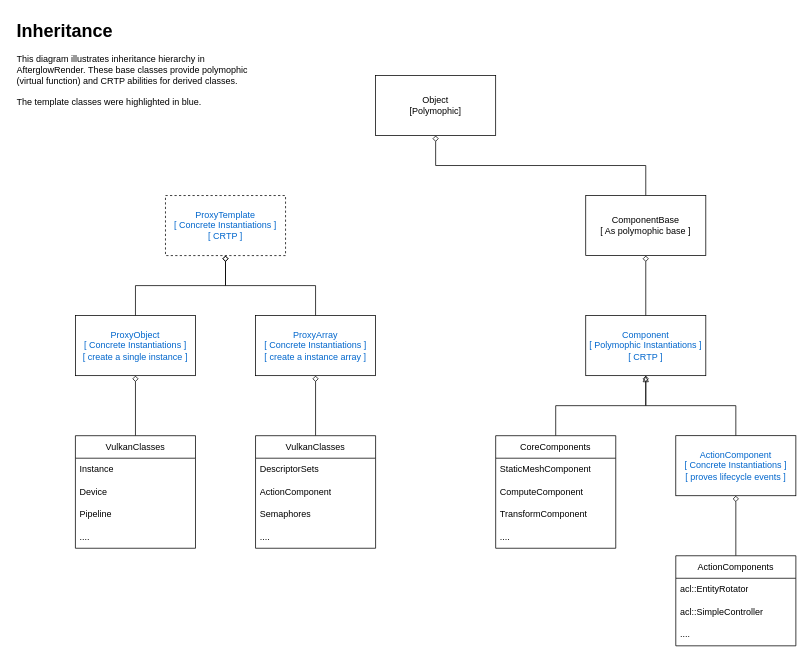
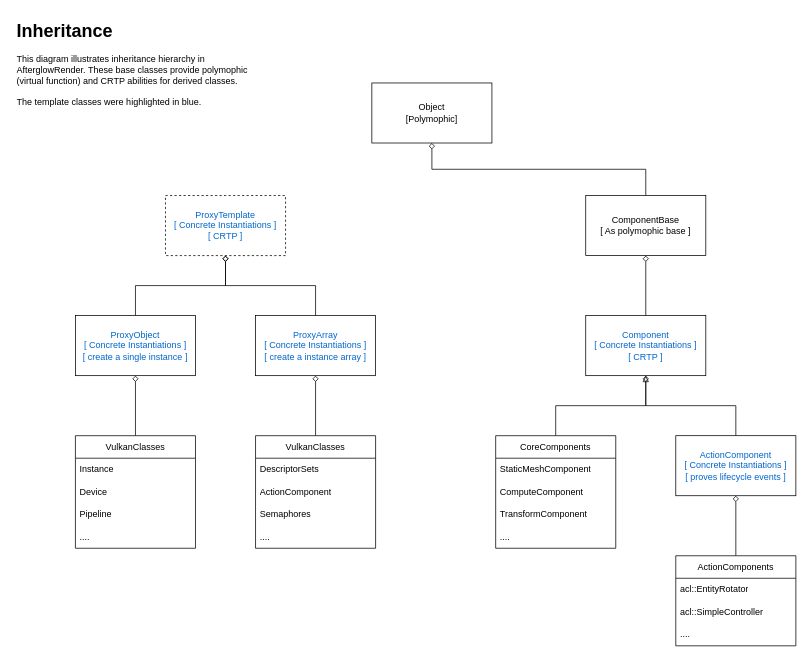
  <mxCell id="0" />
  <mxCell id="1" parent="0" />
- <mxCell id="2" value="Object&lt;div&gt;[Polymophic]&lt;/div&gt;" style="rounded=0;whiteSpace=wrap;html=1;" parent="1" vertex="1"><mxGeometry x="500" y="100" width="160" height="80" as="geometry" /></mxCell>
+ <mxCell id="2" value="Object&lt;div&gt;[Polymophic]&lt;/div&gt;" style="rounded=0;whiteSpace=wrap;html=1;" parent="1" vertex="1"><mxGeometry x="495" y="110" width="160" height="80" as="geometry" /></mxCell>
  <mxCell id="3" value="ProxyTemplate&lt;div&gt;[ Concrete Instantiations ]&lt;br&gt;[ CRTP ]&lt;/div&gt;" style="rounded=0;whiteSpace=wrap;html=1;fontColor=#0066CC;dashed=1;" parent="1" vertex="1"><mxGeometry x="220" y="260" width="160" height="80" as="geometry" /></mxCell>
  <mxCell id="4" style="edgeStyle=orthogonalEdgeStyle;rounded=0;orthogonalLoop=1;jettySize=auto;html=1;exitX=0.5;exitY=0;exitDx=0;exitDy=0;entryX=0.5;entryY=1;entryDx=0;entryDy=0;endArrow=diamond;endFill=0;" parent="1" source="5" target="3" edge="1"><mxGeometry relative="1" as="geometry" /></mxCell>
  <mxCell id="5" value="ProxyObject&lt;div&gt;[ Concrete Instantiations ]&lt;br&gt;[ create a single instance ]&lt;/div&gt;" style="rounded=0;whiteSpace=wrap;html=1;fontColor=#0066CC;" parent="1" vertex="1"><mxGeometry x="100" y="420" width="160" height="80" as="geometry" /></mxCell>
  <mxCell id="6" style="edgeStyle=orthogonalEdgeStyle;rounded=0;orthogonalLoop=1;jettySize=auto;html=1;exitX=0.5;exitY=0;exitDx=0;exitDy=0;entryX=0.5;entryY=1;entryDx=0;entryDy=0;endArrow=diamond;endFill=0;" parent="1" source="7" target="3" edge="1"><mxGeometry relative="1" as="geometry" /></mxCell>
  <mxCell id="7" value="ProxyArray&lt;div&gt;[ Concrete Instantiations ]&lt;br&gt;[ create a instance array ]&lt;/div&gt;" style="rounded=0;whiteSpace=wrap;html=1;fontColor=#0066CC;" parent="1" vertex="1"><mxGeometry x="340" y="420" width="160" height="80" as="geometry" /></mxCell>
  <mxCell id="8" style="edgeStyle=orthogonalEdgeStyle;rounded=0;orthogonalLoop=1;jettySize=auto;html=1;entryX=0.5;entryY=1;entryDx=0;entryDy=0;endArrow=diamond;endFill=0;" parent="1" source="9" target="5" edge="1"><mxGeometry relative="1" as="geometry" /></mxCell>
  <mxCell id="9" value="VulkanClasses" style="swimlane;fontStyle=0;childLayout=stackLayout;horizontal=1;startSize=30;horizontalStack=0;resizeParent=1;resizeParentMax=0;resizeLast=0;collapsible=1;marginBottom=0;whiteSpace=wrap;html=1;" parent="1" vertex="1"><mxGeometry x="100" y="580" width="160" height="150" as="geometry" /></mxCell>
  <mxCell id="10" value="Instance" style="text;strokeColor=none;fillColor=none;align=left;verticalAlign=middle;spacingLeft=4;spacingRight=4;overflow=hidden;points=[[0,0.5],[1,0.5]];portConstraint=eastwest;rotatable=0;whiteSpace=wrap;html=1;" parent="9" vertex="1"><mxGeometry y="30" width="160" height="30" as="geometry" /></mxCell>
  <mxCell id="11" value="Device" style="text;strokeColor=none;fillColor=none;align=left;verticalAlign=middle;spacingLeft=4;spacingRight=4;overflow=hidden;points=[[0,0.5],[1,0.5]];portConstraint=eastwest;rotatable=0;whiteSpace=wrap;html=1;" parent="9" vertex="1"><mxGeometry y="60" width="160" height="30" as="geometry" /></mxCell>
  <mxCell id="12" value="Pipeline" style="text;strokeColor=none;fillColor=none;align=left;verticalAlign=middle;spacingLeft=4;spacingRight=4;overflow=hidden;points=[[0,0.5],[1,0.5]];portConstraint=eastwest;rotatable=0;whiteSpace=wrap;html=1;" parent="9" vertex="1"><mxGeometry y="90" width="160" height="30" as="geometry" /></mxCell>
  <mxCell id="13" value="...." style="text;strokeColor=none;fillColor=none;align=left;verticalAlign=middle;spacingLeft=4;spacingRight=4;overflow=hidden;points=[[0,0.5],[1,0.5]];portConstraint=eastwest;rotatable=0;whiteSpace=wrap;html=1;" parent="9" vertex="1"><mxGeometry y="120" width="160" height="30" as="geometry" /></mxCell>
  <mxCell id="14" style="edgeStyle=orthogonalEdgeStyle;rounded=0;orthogonalLoop=1;jettySize=auto;html=1;exitX=0.5;exitY=0;exitDx=0;exitDy=0;endArrow=diamond;endFill=0;" parent="1" source="15" target="7" edge="1"><mxGeometry relative="1" as="geometry" /></mxCell>
  <mxCell id="15" value="VulkanClasses" style="swimlane;fontStyle=0;childLayout=stackLayout;horizontal=1;startSize=30;horizontalStack=0;resizeParent=1;resizeParentMax=0;resizeLast=0;collapsible=1;marginBottom=0;whiteSpace=wrap;html=1;" parent="1" vertex="1"><mxGeometry x="340" y="580" width="160" height="150" as="geometry" /></mxCell>
  <mxCell id="16" value="DescriptorSets" style="text;strokeColor=none;fillColor=none;align=left;verticalAlign=middle;spacingLeft=4;spacingRight=4;overflow=hidden;points=[[0,0.5],[1,0.5]];portConstraint=eastwest;rotatable=0;whiteSpace=wrap;html=1;" parent="15" vertex="1"><mxGeometry y="30" width="160" height="30" as="geometry" /></mxCell>
  <mxCell id="17" value="ActionComponent" style="text;strokeColor=none;fillColor=none;align=left;verticalAlign=middle;spacingLeft=4;spacingRight=4;overflow=hidden;points=[[0,0.5],[1,0.5]];portConstraint=eastwest;rotatable=0;whiteSpace=wrap;html=1;" parent="15" vertex="1"><mxGeometry y="60" width="160" height="30" as="geometry" /></mxCell>
  <mxCell id="18" value="Semaphores" style="text;strokeColor=none;fillColor=none;align=left;verticalAlign=middle;spacingLeft=4;spacingRight=4;overflow=hidden;points=[[0,0.5],[1,0.5]];portConstraint=eastwest;rotatable=0;whiteSpace=wrap;html=1;" parent="15" vertex="1"><mxGeometry y="90" width="160" height="30" as="geometry" /></mxCell>
  <mxCell id="19" value="...." style="text;strokeColor=none;fillColor=none;align=left;verticalAlign=middle;spacingLeft=4;spacingRight=4;overflow=hidden;points=[[0,0.5],[1,0.5]];portConstraint=eastwest;rotatable=0;whiteSpace=wrap;html=1;" parent="15" vertex="1"><mxGeometry y="120" width="160" height="30" as="geometry" /></mxCell>
  <mxCell id="20" style="edgeStyle=orthogonalEdgeStyle;rounded=0;orthogonalLoop=1;jettySize=auto;html=1;exitX=0.5;exitY=0;exitDx=0;exitDy=0;entryX=0.5;entryY=1;entryDx=0;entryDy=0;endArrow=diamond;endFill=0;" parent="1" source="21" target="2" edge="1"><mxGeometry relative="1" as="geometry" /></mxCell>
  <mxCell id="21" value="ComponentBase&lt;br&gt;[ As polymophic base ]" style="rounded=0;whiteSpace=wrap;html=1;" parent="1" vertex="1"><mxGeometry x="780" y="260" width="160" height="80" as="geometry" /></mxCell>
  <mxCell id="22" style="edgeStyle=orthogonalEdgeStyle;rounded=0;orthogonalLoop=1;jettySize=auto;html=1;exitX=0.5;exitY=0;exitDx=0;exitDy=0;endArrow=diamond;endFill=0;" parent="1" source="23" target="21" edge="1"><mxGeometry relative="1" as="geometry" /></mxCell>
- <mxCell id="23" value="Component&lt;div&gt;[ Polymophic Instantiations ]&lt;br&gt;[ CRTP ]&lt;/div&gt;" style="rounded=0;whiteSpace=wrap;html=1;fontColor=#0066CC;" parent="1" vertex="1"><mxGeometry x="780" y="420" width="160" height="80" as="geometry" /></mxCell>
+ <mxCell id="23" value="Component&lt;div&gt;[ Concrete Instantiations ]&lt;br&gt;[ CRTP ]&lt;/div&gt;" style="rounded=0;whiteSpace=wrap;html=1;fontColor=#0066CC;" parent="1" vertex="1"><mxGeometry x="780" y="420" width="160" height="80" as="geometry" /></mxCell>
  <mxCell id="24" style="edgeStyle=orthogonalEdgeStyle;rounded=0;orthogonalLoop=1;jettySize=auto;html=1;exitX=0.5;exitY=0;exitDx=0;exitDy=0;endArrow=block;endFill=0;" parent="1" source="25" target="23" edge="1"><mxGeometry relative="1" as="geometry" /></mxCell>
  <mxCell id="25" value="CoreComponents" style="swimlane;fontStyle=0;childLayout=stackLayout;horizontal=1;startSize=30;horizontalStack=0;resizeParent=1;resizeParentMax=0;resizeLast=0;collapsible=1;marginBottom=0;whiteSpace=wrap;html=1;" parent="1" vertex="1"><mxGeometry x="660" y="580" width="160" height="150" as="geometry" /></mxCell>
  <mxCell id="26" value="StaticMeshComponent" style="text;strokeColor=none;fillColor=none;align=left;verticalAlign=middle;spacingLeft=4;spacingRight=4;overflow=hidden;points=[[0,0.5],[1,0.5]];portConstraint=eastwest;rotatable=0;whiteSpace=wrap;html=1;" parent="25" vertex="1"><mxGeometry y="30" width="160" height="30" as="geometry" /></mxCell>
  <mxCell id="27" value="ComputeComponent" style="text;strokeColor=none;fillColor=none;align=left;verticalAlign=middle;spacingLeft=4;spacingRight=4;overflow=hidden;points=[[0,0.5],[1,0.5]];portConstraint=eastwest;rotatable=0;whiteSpace=wrap;html=1;" parent="25" vertex="1"><mxGeometry y="60" width="160" height="30" as="geometry" /></mxCell>
  <mxCell id="28" value="TransformComponent" style="text;strokeColor=none;fillColor=none;align=left;verticalAlign=middle;spacingLeft=4;spacingRight=4;overflow=hidden;points=[[0,0.5],[1,0.5]];portConstraint=eastwest;rotatable=0;whiteSpace=wrap;html=1;" parent="25" vertex="1"><mxGeometry y="90" width="160" height="30" as="geometry" /></mxCell>
  <mxCell id="29" value="...." style="text;strokeColor=none;fillColor=none;align=left;verticalAlign=middle;spacingLeft=4;spacingRight=4;overflow=hidden;points=[[0,0.5],[1,0.5]];portConstraint=eastwest;rotatable=0;whiteSpace=wrap;html=1;" parent="25" vertex="1"><mxGeometry y="120" width="160" height="30" as="geometry" /></mxCell>
  <mxCell id="30" style="edgeStyle=orthogonalEdgeStyle;rounded=0;orthogonalLoop=1;jettySize=auto;html=1;exitX=0.5;exitY=0;exitDx=0;exitDy=0;entryX=0.5;entryY=1;entryDx=0;entryDy=0;endArrow=diamond;endFill=0;" parent="1" source="31" target="23" edge="1"><mxGeometry relative="1" as="geometry" /></mxCell>
  <mxCell id="31" value="ActionComponent&lt;div&gt;[ Concrete Instantiations ]&lt;br&gt;[ proves lifecycle events ]&lt;/div&gt;" style="rounded=0;whiteSpace=wrap;html=1;fontColor=#0066CC;" parent="1" vertex="1"><mxGeometry x="900" y="580" width="160" height="80" as="geometry" /></mxCell>
  <mxCell id="32" style="edgeStyle=orthogonalEdgeStyle;rounded=0;orthogonalLoop=1;jettySize=auto;html=1;exitX=0.5;exitY=0;exitDx=0;exitDy=0;entryX=0.5;entryY=1;entryDx=0;entryDy=0;endArrow=diamond;endFill=0;" parent="1" source="33" target="31" edge="1"><mxGeometry relative="1" as="geometry" /></mxCell>
  <mxCell id="33" value="ActionComponents" style="swimlane;fontStyle=0;childLayout=stackLayout;horizontal=1;startSize=30;horizontalStack=0;resizeParent=1;resizeParentMax=0;resizeLast=0;collapsible=1;marginBottom=0;whiteSpace=wrap;html=1;" parent="1" vertex="1"><mxGeometry x="900" y="740" width="160" height="120" as="geometry" /></mxCell>
  <mxCell id="34" value="acl::EntityRotator" style="text;strokeColor=none;fillColor=none;align=left;verticalAlign=middle;spacingLeft=4;spacingRight=4;overflow=hidden;points=[[0,0.5],[1,0.5]];portConstraint=eastwest;rotatable=0;whiteSpace=wrap;html=1;" parent="33" vertex="1"><mxGeometry y="30" width="160" height="30" as="geometry" /></mxCell>
  <mxCell id="35" value="acl::SimpleController" style="text;strokeColor=none;fillColor=none;align=left;verticalAlign=middle;spacingLeft=4;spacingRight=4;overflow=hidden;points=[[0,0.5],[1,0.5]];portConstraint=eastwest;rotatable=0;whiteSpace=wrap;html=1;" parent="33" vertex="1"><mxGeometry y="60" width="160" height="30" as="geometry" /></mxCell>
  <mxCell id="36" value="...." style="text;strokeColor=none;fillColor=none;align=left;verticalAlign=middle;spacingLeft=4;spacingRight=4;overflow=hidden;points=[[0,0.5],[1,0.5]];portConstraint=eastwest;rotatable=0;whiteSpace=wrap;html=1;" parent="33" vertex="1"><mxGeometry y="90" width="160" height="30" as="geometry" /></mxCell>
  <mxCell id="37" value="&lt;h1 style=&quot;margin-top: 0px;&quot;&gt;Inheritance&lt;/h1&gt;&lt;p&gt;This diagram illustrates inheritance hierarchy in AfterglowRender. These base classes provide polymophic (virtual function) and CRTP abilities for derived classes.&amp;nbsp;&lt;br&gt;&lt;br&gt;The template classes were highlighted&amp;nbsp;in blue.&lt;/p&gt;" style="text;html=1;whiteSpace=wrap;overflow=hidden;rounded=0;" parent="1" vertex="1"><mxGeometry x="20" y="20" width="310" height="140" as="geometry" /></mxCell>
